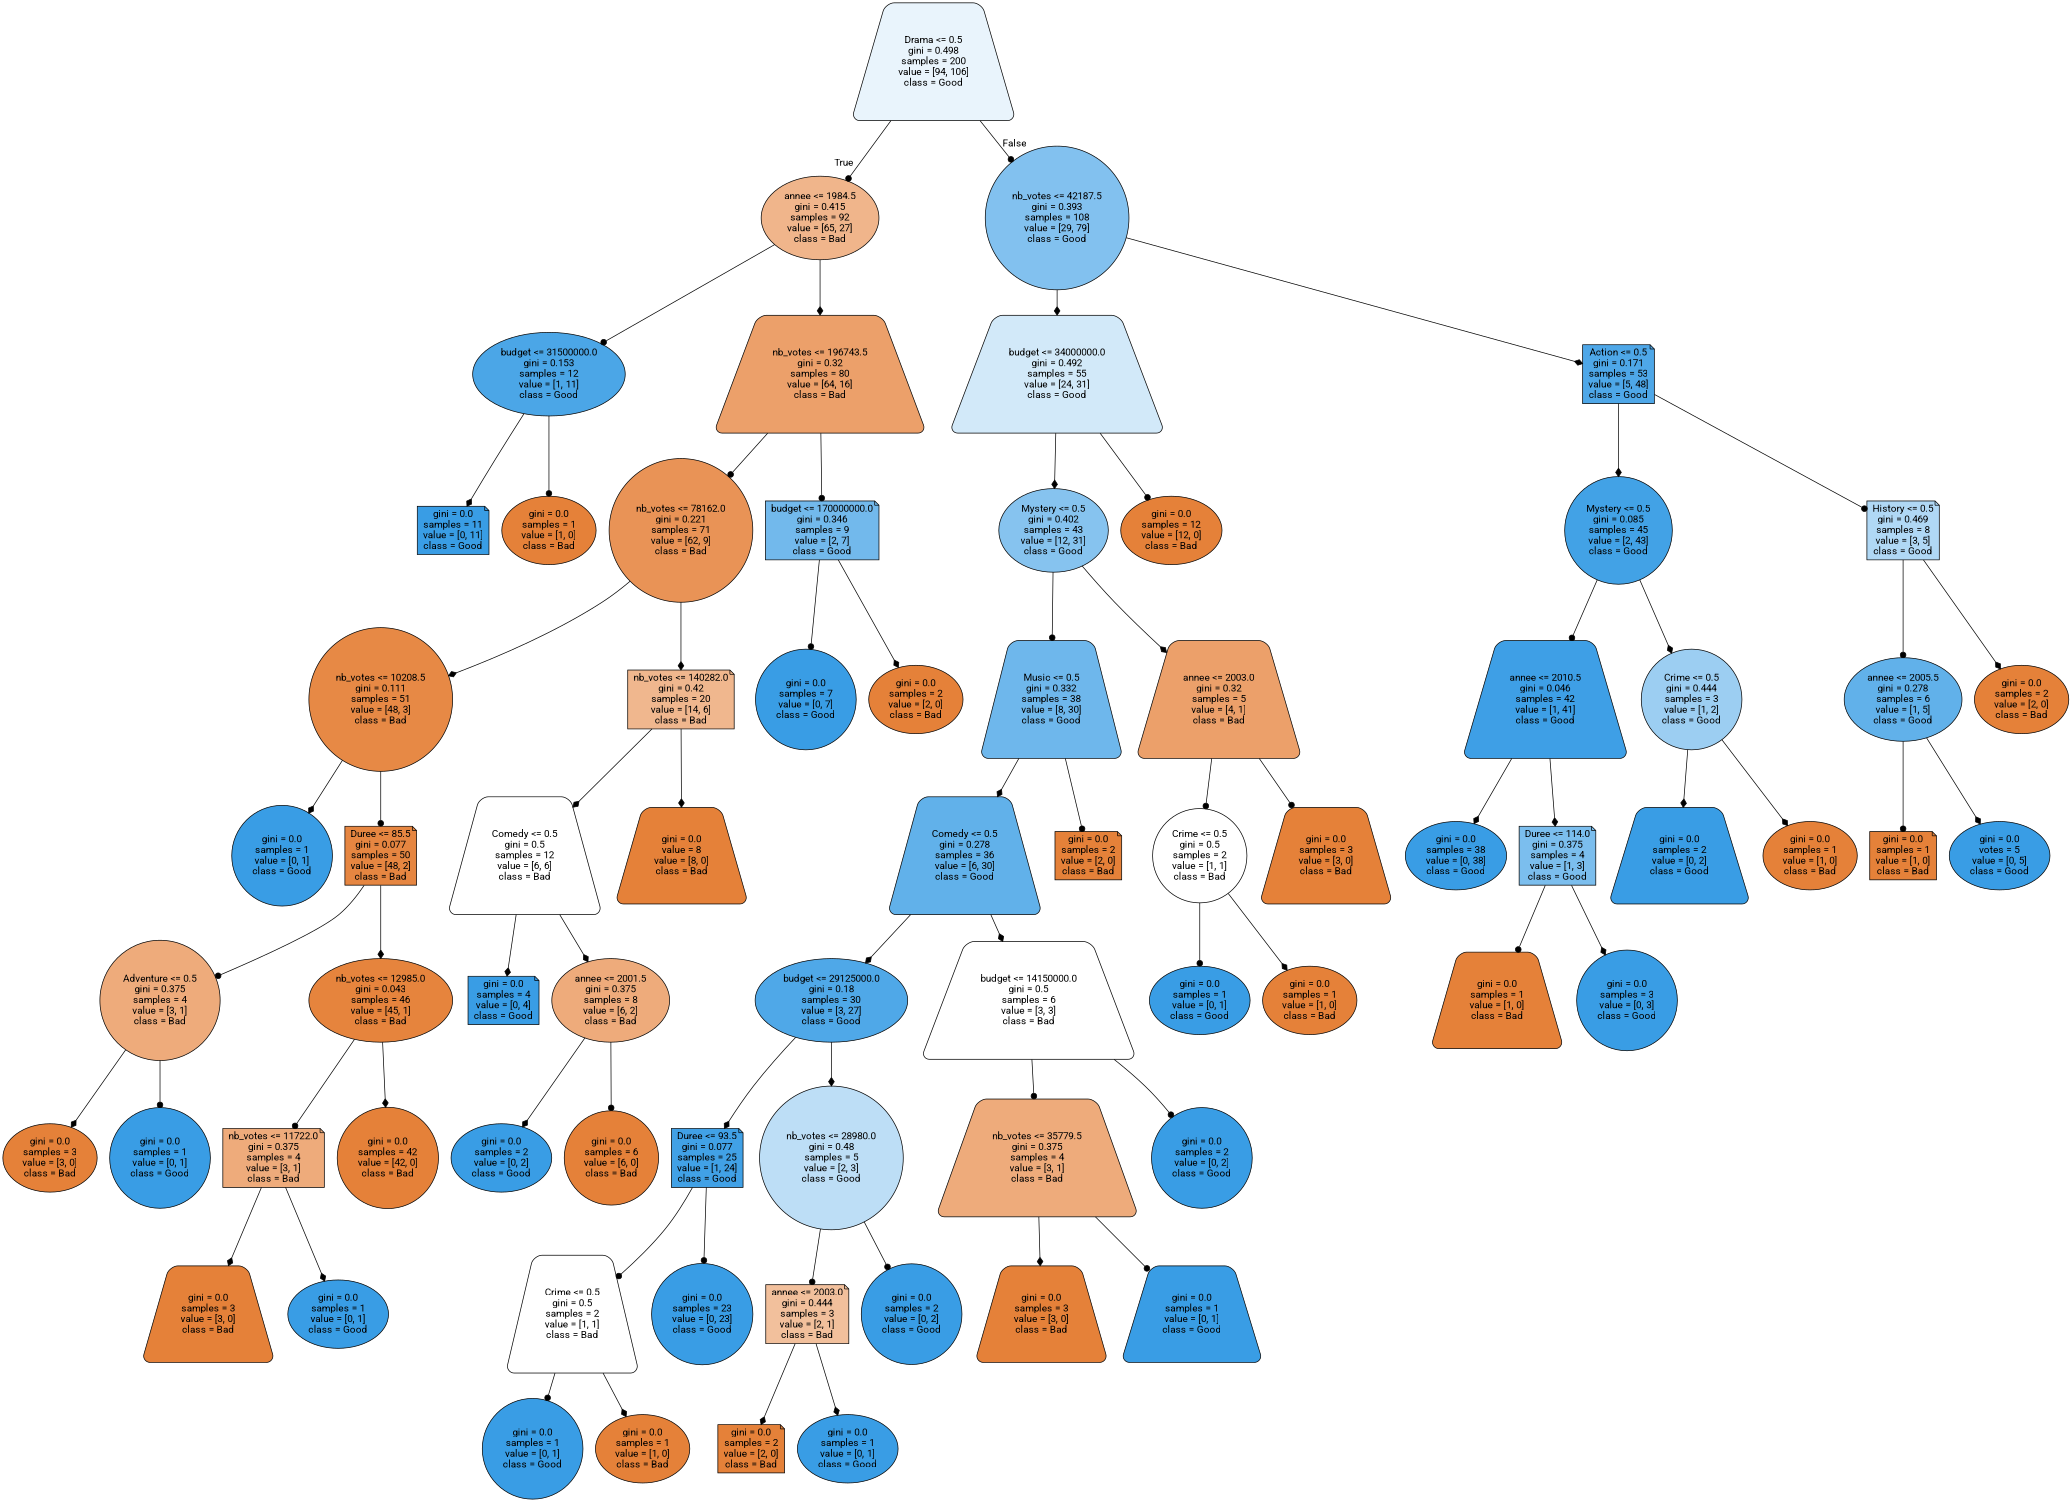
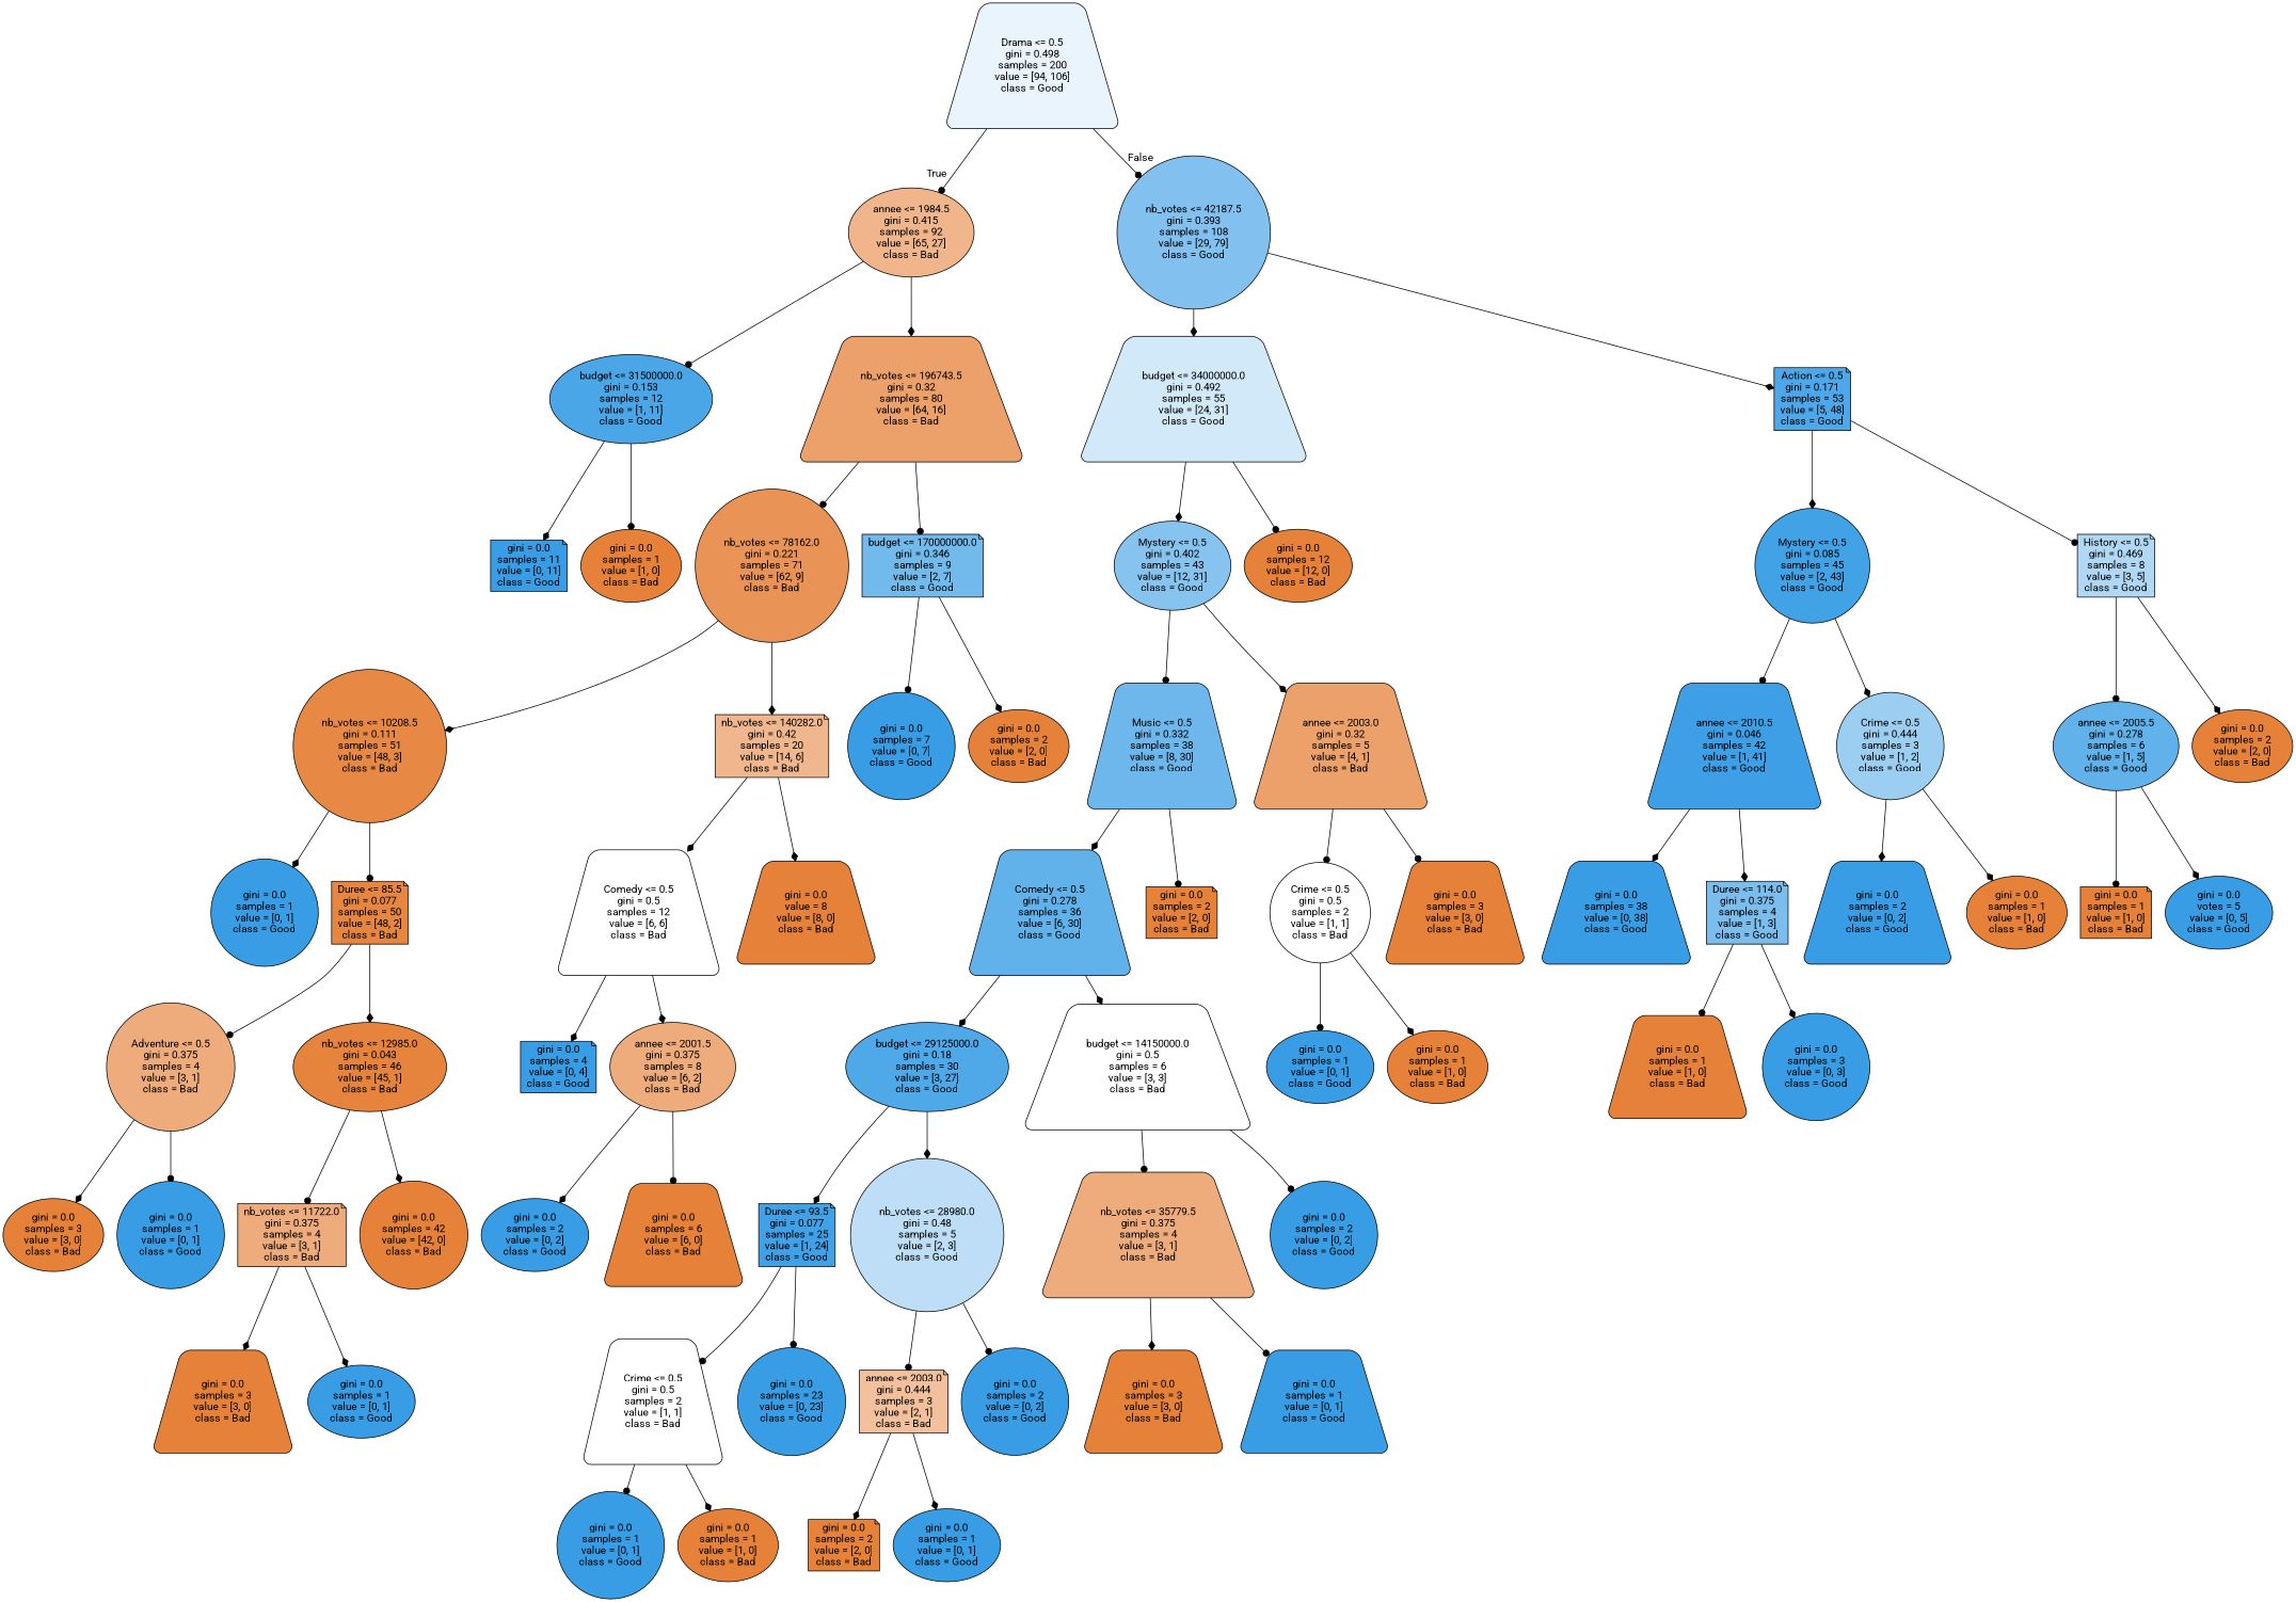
  digraph {
    fontname=Roboto
    node [color=black fillcolor="#399de5" fontname=Roboto shape=ellipse style="filled, rounded"]
    edge [arrowhead=diamond fontname=Roboto]
    n1 [fillcolor="#e9f4fc" label="Drama <= 0.5\ngini = 0.498\nsamples = 200\nvalue = [94, 106]\nclass = Good" shape=trapezium]
    n2 [fillcolor="#f0b58b" label="annee <= 1984.5\ngini = 0.415\nsamples = 92\nvalue = [65, 27]\nclass = Bad"]
    n3 [fillcolor="#82c1ef" label="nb_votes <= 42187.5\ngini = 0.393\nsamples = 108\nvalue = [29, 79]\nclass = Good" shape=circle]
    n4 [fillcolor="#4ba6e7" label="budget <= 31500000.0\ngini = 0.153\nsamples = 12\nvalue = [1, 11]\nclass = Good"]
    n5 [fillcolor="#eca06a" label="nb_votes <= 196743.5\ngini = 0.32\nsamples = 80\nvalue = [64, 16]\nclass = Bad" shape=trapezium]
    n6 [fillcolor="#d2e9f9" label="budget <= 34000000.0\ngini = 0.492\nsamples = 55\nvalue = [24, 31]\nclass = Good" shape=trapezium]
    n7 [fillcolor="#4ea7e8" label="Action <= 0.5\ngini = 0.171\nsamples = 53\nvalue = [5, 48]\nclass = Good" shape=note]
    n8 [label="gini = 0.0\nsamples = 11\nvalue = [0, 11]\nclass = Good" shape=note]
    n9 [fillcolor="#e58139" label="gini = 0.0\nsamples = 1\nvalue = [1, 0]\nclass = Bad"]
    n10 [fillcolor="#e99356" label="nb_votes <= 78162.0\ngini = 0.221\nsamples = 71\nvalue = [62, 9]\nclass = Bad" shape=circle]
    n11 [fillcolor="#72b9ec" label="budget <= 170000000.0\ngini = 0.346\nsamples = 9\nvalue = [2, 7]\nclass = Good" shape=note]
    n12 [fillcolor="#e78945" label="nb_votes <= 10208.5\ngini = 0.111\nsamples = 51\nvalue = [48, 3]\nclass = Bad" shape=circle]
    n13 [fillcolor="#f0b78e" label="nb_votes <= 140282.0\ngini = 0.42\nsamples = 20\nvalue = [14, 6]\nclass = Bad" shape=note]
    n14 [label="gini = 0.0\nsamples = 7\nvalue = [0, 7]\nclass = Good" shape=circle]
    n15 [fillcolor="#e58139" label="gini = 0.0\nsamples = 2\nvalue = [2, 0]\nclass = Bad"]
    n16 [label="gini = 0.0\nsamples = 1\nvalue = [0, 1]\nclass = Good" shape=circle]
    n17 [fillcolor="#e68641" label="Duree <= 85.5\ngini = 0.077\nsamples = 50\nvalue = [48, 2]\nclass = Bad" shape=note]
    n18 [fillcolor="#ffffff" label="Comedy <= 0.5\ngini = 0.5\nsamples = 12\nvalue = [6, 6]\nclass = Bad" shape=trapezium]
    n19 [fillcolor="#e58139" label="gini = 0.0\nvalue = 8\nvalue = [8, 0]\nclass = Bad" shape=trapezium]
    n20 [fillcolor="#eeab7b" label="Adventure <= 0.5\ngini = 0.375\nsamples = 4\nvalue = [3, 1]\nclass = Bad" shape=circle]
    n21 [fillcolor="#e6843d" label="nb_votes <= 12985.0\ngini = 0.043\nsamples = 46\nvalue = [45, 1]\nclass = Bad"]
    n22 [fillcolor="#e58139" label="gini = 0.0\nsamples = 3\nvalue = [3, 0]\nclass = Bad"]
    n23 [label="gini = 0.0\nsamples = 1\nvalue = [0, 1]\nclass = Good" shape=circle]
    n24 [fillcolor="#eeab7b" label="nb_votes <= 11722.0\ngini = 0.375\nsamples = 4\nvalue = [3, 1]\nclass = Bad" shape=note]
    n25 [fillcolor="#e58139" label="gini = 0.0\nsamples = 42\nvalue = [42, 0]\nclass = Bad" shape=circle]
    n26 [fillcolor="#e58139" label="gini = 0.0\nsamples = 3\nvalue = [3, 0]\nclass = Bad" shape=trapezium]
    n27 [label="gini = 0.0\nsamples = 1\nvalue = [0, 1]\nclass = Good"]
    n28 [label="gini = 0.0\nsamples = 4\nvalue = [0, 4]\nclass = Good" shape=note]
    n29 [fillcolor="#eeab7b" label="annee <= 2001.5\ngini = 0.375\nsamples = 8\nvalue = [6, 2]\nclass = Bad"]
    n30 [label="gini = 0.0\nsamples = 2\nvalue = [0, 2]\nclass = Good"]
-   n31 [fillcolor="#e58139" label="gini = 0.0\nsamples = 6\nvalue = [6, 0]\nclass = Bad" shape=circle]
+   n31 [fillcolor="#e58139" label="gini = 0.0\nsamples = 6\nvalue = [6, 0]\nclass = Bad" shape=trapezium]
    n32 [fillcolor="#86c3ef" label="Mystery <= 0.5\ngini = 0.402\nsamples = 43\nvalue = [12, 31]\nclass = Good"]
    n33 [fillcolor="#e58139" label="gini = 0.0\nsamples = 12\nvalue = [12, 0]\nclass = Bad"]
    n34 [fillcolor="#42a2e6" label="Mystery <= 0.5\ngini = 0.085\nsamples = 45\nvalue = [2, 43]\nclass = Good" shape=circle]
    n35 [fillcolor="#b0d8f5" label="History <= 0.5\ngini = 0.469\nsamples = 8\nvalue = [3, 5]\nclass = Good" shape=note]
    n36 [fillcolor="#6eb7ec" label="Music <= 0.5\ngini = 0.332\nsamples = 38\nvalue = [8, 30]\nclass = Good" shape=trapezium]
    n37 [fillcolor="#eca06a" label="annee <= 2003.0\ngini = 0.32\nsamples = 5\nvalue = [4, 1]\nclass = Bad" shape=trapezium]
    n38 [fillcolor="#61b1ea" label="Comedy <= 0.5\ngini = 0.278\nsamples = 36\nvalue = [6, 30]\nclass = Good" shape=trapezium]
    n39 [fillcolor="#e58139" label="gini = 0.0\nsamples = 2\nvalue = [2, 0]\nclass = Bad" shape=note]
    n40 [fillcolor="#ffffff" label="Crime <= 0.5\ngini = 0.5\nsamples = 2\nvalue = [1, 1]\nclass = Bad" shape=circle]
    n41 [fillcolor="#e58139" label="gini = 0.0\nsamples = 3\nvalue = [3, 0]\nclass = Bad" shape=trapezium]
    n42 [fillcolor="#4fa8e8" label="budget <= 29125000.0\ngini = 0.18\nsamples = 30\nvalue = [3, 27]\nclass = Good"]
    n43 [fillcolor="#ffffff" label="budget <= 14150000.0\ngini = 0.5\nsamples = 6\nvalue = [3, 3]\nclass = Bad" shape=trapezium]
    n44 [fillcolor="#41a1e6" label="Duree <= 93.5\ngini = 0.077\nsamples = 25\nvalue = [1, 24]\nclass = Good" shape=note]
    n45 [fillcolor="#bddef6" label="nb_votes <= 28980.0\ngini = 0.48\nsamples = 5\nvalue = [2, 3]\nclass = Good" shape=circle]
    n46 [fillcolor="#eeab7b" label="nb_votes <= 35779.5\ngini = 0.375\nsamples = 4\nvalue = [3, 1]\nclass = Bad" shape=trapezium]
    n47 [label="gini = 0.0\nsamples = 2\nvalue = [0, 2]\nclass = Good" shape=circle]
    n48 [fillcolor="#ffffff" label="Crime <= 0.5\ngini = 0.5\nsamples = 2\nvalue = [1, 1]\nclass = Bad" shape=trapezium]
    n49 [label="gini = 0.0\nsamples = 23\nvalue = [0, 23]\nclass = Good" shape=circle]
    n50 [fillcolor="#f2c09c" label="annee <= 2003.0\ngini = 0.444\nsamples = 3\nvalue = [2, 1]\nclass = Bad" shape=note]
    n51 [label="gini = 0.0\nsamples = 2\nvalue = [0, 2]\nclass = Good" shape=circle]
    n52 [label="gini = 0.0\nsamples = 1\nvalue = [0, 1]\nclass = Good" shape=circle]
    n53 [fillcolor="#e58139" label="gini = 0.0\nsamples = 1\nvalue = [1, 0]\nclass = Bad"]
    n54 [fillcolor="#e58139" label="gini = 0.0\nsamples = 2\nvalue = [2, 0]\nclass = Bad" shape=note]
    n55 [label="gini = 0.0\nsamples = 1\nvalue = [0, 1]\nclass = Good"]
    n56 [fillcolor="#e58139" label="gini = 0.0\nsamples = 3\nvalue = [3, 0]\nclass = Bad" shape=trapezium]
    n57 [label="gini = 0.0\nsamples = 1\nvalue = [0, 1]\nclass = Good" shape=trapezium]
    n58 [label="gini = 0.0\nsamples = 1\nvalue = [0, 1]\nclass = Good"]
    n59 [fillcolor="#e58139" label="gini = 0.0\nsamples = 1\nvalue = [1, 0]\nclass = Bad"]
    n60 [fillcolor="#3e9fe6" label="annee <= 2010.5\ngini = 0.046\nsamples = 42\nvalue = [1, 41]\nclass = Good" shape=trapezium]
    n61 [fillcolor="#9ccef2" label="Crime <= 0.5\ngini = 0.444\nsamples = 3\nvalue = [1, 2]\nclass = Good" shape=circle]
    n62 [fillcolor="#61b1ea" label="annee <= 2005.5\ngini = 0.278\nsamples = 6\nvalue = [1, 5]\nclass = Good"]
    n63 [fillcolor="#e58139" label="gini = 0.0\nsamples = 2\nvalue = [2, 0]\nclass = Bad"]
-   n64 [label="gini = 0.0\nsamples = 38\nvalue = [0, 38]\nclass = Good"]
+   n64 [label="gini = 0.0\nsamples = 38\nvalue = [0, 38]\nclass = Good" shape=trapezium]
    n65 [fillcolor="#7bbeee" label="Duree <= 114.0\ngini = 0.375\nsamples = 4\nvalue = [1, 3]\nclass = Good" shape=note]
    n66 [label="gini = 0.0\nsamples = 2\nvalue = [0, 2]\nclass = Good" shape=trapezium]
    n67 [fillcolor="#e58139" label="gini = 0.0\nsamples = 1\nvalue = [1, 0]\nclass = Bad"]
    n68 [fillcolor="#e58139" label="gini = 0.0\nsamples = 1\nvalue = [1, 0]\nclass = Bad" shape=trapezium]
    n69 [label="gini = 0.0\nsamples = 3\nvalue = [0, 3]\nclass = Good" shape=circle]
    n70 [fillcolor="#e58139" label="gini = 0.0\nsamples = 1\nvalue = [1, 0]\nclass = Bad" shape=note]
    n71 [label="gini = 0.0\nvotes = 5\nvalue = [0, 5]\nclass = Good"]
    n1 -> n2 [arrowhead=dot headlabel=True labelangle=45 labeldistance=2.5]
    n1 -> n3 [arrowhead=dot headlabel=False labelangle=-45 labeldistance=2.5]
    n2 -> n4 [arrowhead=dot]
    n2 -> n5
    n3 -> n6
    n3 -> n7
    n4 -> n8
    n4 -> n9 [arrowhead=dot]
    n5 -> n10 [arrowhead=dot]
    n5 -> n11 [arrowhead=dot]
    n6 -> n32
    n6 -> n33 [arrowhead=dot]
    n7 -> n34
    n7 -> n35 [arrowhead=dot]
    n10 -> n12
    n10 -> n13
    n11 -> n14 [arrowhead=dot]
    n11 -> n15
    n12 -> n16
    n12 -> n17 [arrowhead=dot]
    n13 -> n18
    n13 -> n19
    n17 -> n20 [arrowhead=dot]
    n17 -> n21
    n18 -> n28
    n18 -> n29
    n20 -> n22
    n20 -> n23 [arrowhead=dot]
    n21 -> n24 [arrowhead=dot]
    n21 -> n25
    n24 -> n26
    n24 -> n27
    n29 -> n30
    n29 -> n31 [arrowhead=dot]
    n32 -> n36 [arrowhead=dot]
    n32 -> n37
    n34 -> n60 [arrowhead=dot]
    n34 -> n61
    n35 -> n62 [arrowhead=dot]
    n35 -> n63
    n36 -> n38
    n36 -> n39 [arrowhead=dot]
    n37 -> n40 [arrowhead=dot]
    n37 -> n41 [arrowhead=dot]
    n38 -> n42
    n38 -> n43
    n40 -> n58 [arrowhead=dot]
    n40 -> n59
    n42 -> n44
    n42 -> n45
    n43 -> n46 [arrowhead=dot]
    n43 -> n47 [arrowhead=dot]
    n44 -> n48 [arrowhead=dot]
    n44 -> n49 [arrowhead=dot]
    n45 -> n50 [arrowhead=dot]
    n45 -> n51 [arrowhead=dot]
    n46 -> n56
    n46 -> n57 [arrowhead=dot]
    n48 -> n52 [arrowhead=dot]
    n48 -> n53
    n50 -> n54
    n50 -> n55
    n60 -> n64
    n60 -> n65
    n61 -> n66
    n61 -> n67
    n62 -> n70 [arrowhead=dot]
    n62 -> n71
    n65 -> n68 [arrowhead=dot]
    n65 -> n69
  }
